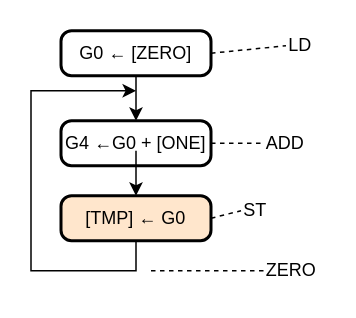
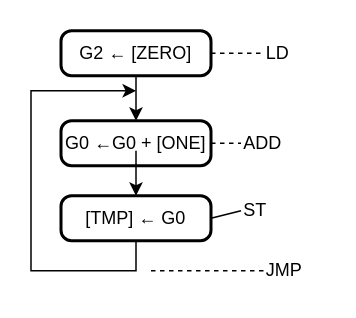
  <mxCell id="0" />
  <mxCell id="1" parent="0" />
  <mxCell id="2" style="edgeStyle=orthogonalEdgeStyle;rounded=0;orthogonalLoop=1;jettySize=auto;html=1;exitX=0.5;exitY=1;exitDx=0;exitDy=0;entryX=0.5;entryY=0;entryDx=0;entryDy=0;" parent="1" source="3" target="4" edge="1"><mxGeometry relative="1" as="geometry" /></mxCell>
- <mxCell id="3" value="G0 ← [ZERO]" style="rounded=1;whiteSpace=wrap;html=1;absoluteArcSize=1;arcSize=14;strokeWidth=2;" parent="1" vertex="1"><mxGeometry x="40" y="20" width="100" height="30" as="geometry" /></mxCell>
- <mxCell id="4" value="G4 ←G0 + [ONE]" style="rounded=1;whiteSpace=wrap;html=1;absoluteArcSize=1;arcSize=14;strokeWidth=2;" parent="1" vertex="1"><mxGeometry x="40" y="80" width="100" height="30" as="geometry" /></mxCell>
+ <mxCell id="3" value="G2 ← [ZERO]" style="rounded=1;whiteSpace=wrap;html=1;absoluteArcSize=1;arcSize=14;strokeWidth=2;" parent="1" vertex="1"><mxGeometry x="40" y="20" width="100" height="30" as="geometry" /></mxCell>
+ <mxCell id="4" value="G0 ←G0 + [ONE]" style="rounded=1;whiteSpace=wrap;html=1;absoluteArcSize=1;arcSize=14;strokeWidth=2;" parent="1" vertex="1"><mxGeometry x="40" y="80" width="100" height="30" as="geometry" /></mxCell>
  <mxCell id="5" style="edgeStyle=orthogonalEdgeStyle;rounded=0;orthogonalLoop=1;jettySize=auto;html=1;exitX=0.5;exitY=1;exitDx=0;exitDy=0;entryX=0.5;entryY=0;entryDx=0;entryDy=0;" parent="1" target="7" edge="1"><mxGeometry relative="1" as="geometry"><mxPoint x="90" y="100" as="sourcePoint" /></mxGeometry></mxCell>
  <mxCell id="6" style="edgeStyle=orthogonalEdgeStyle;rounded=0;orthogonalLoop=1;jettySize=auto;html=1;exitX=0.5;exitY=1;exitDx=0;exitDy=0;" edge="1" parent="1" source="7"><mxGeometry relative="1" as="geometry"><mxPoint x="90" y="60" as="targetPoint" /><Array as="points"><mxPoint x="90" y="180" /><mxPoint x="20" y="180" /><mxPoint x="20" y="60" /></Array></mxGeometry></mxCell>
- <mxCell id="7" value="[TMP] ← G0" style="rounded=1;whiteSpace=wrap;html=1;absoluteArcSize=1;arcSize=14;strokeWidth=2;fillColor=#ffe6cc;" parent="1" vertex="1"><mxGeometry x="40" y="130" width="100" height="30" as="geometry" /></mxCell>
- <mxCell id="8" value="LD" style="text;html=1;strokeColor=none;fillColor=none;align=left;verticalAlign=middle;whiteSpace=wrap;rounded=0;" vertex="1" parent="1"><mxGeometry x="190" y="20" width="40" height="20" as="geometry" /></mxCell>
- <mxCell id="9" value="ADD" style="text;html=1;strokeColor=none;fillColor=none;align=left;verticalAlign=middle;whiteSpace=wrap;rounded=0;" vertex="1" parent="1"><mxGeometry x="175" y="85" width="40" height="20" as="geometry" /></mxCell>
+ <mxCell id="7" value="[TMP] ← G0" style="rounded=1;whiteSpace=wrap;html=1;absoluteArcSize=1;arcSize=14;strokeWidth=2;" parent="1" vertex="1"><mxGeometry x="40" y="130" width="100" height="30" as="geometry" /></mxCell>
+ <mxCell id="8" value="LD" style="text;html=1;strokeColor=none;fillColor=none;align=left;verticalAlign=middle;whiteSpace=wrap;rounded=0;" vertex="1" parent="1"><mxGeometry x="175" y="25" width="40" height="20" as="geometry" /></mxCell>
+ <mxCell id="9" value="ADD" style="text;html=1;strokeColor=none;fillColor=none;align=left;verticalAlign=middle;whiteSpace=wrap;rounded=0;" vertex="1" parent="1"><mxGeometry x="160" y="85" width="40" height="20" as="geometry" /></mxCell>
  <mxCell id="10" value="ST" style="text;html=1;strokeColor=none;fillColor=none;align=left;verticalAlign=middle;whiteSpace=wrap;rounded=0;" vertex="1" parent="1"><mxGeometry x="160" y="130" width="40" height="20" as="geometry" /></mxCell>
- <mxCell id="11" value="ZERO" style="text;html=1;strokeColor=none;fillColor=none;align=left;verticalAlign=middle;whiteSpace=wrap;rounded=0;" vertex="1" parent="1"><mxGeometry x="175" y="170" width="40" height="20" as="geometry" /></mxCell>
+ <mxCell id="11" value="JMP" style="text;html=1;strokeColor=none;fillColor=none;align=left;verticalAlign=middle;whiteSpace=wrap;rounded=0;" vertex="1" parent="1"><mxGeometry x="175" y="170" width="40" height="20" as="geometry" /></mxCell>
  <mxCell id="12" value="" style="endArrow=none;dashed=1;html=1;entryX=0;entryY=0.5;entryDx=0;entryDy=0;" edge="1" parent="1" target="11"><mxGeometry width="50" height="50" relative="1" as="geometry"><mxPoint x="100" y="180" as="sourcePoint" /><mxPoint x="250" y="290" as="targetPoint" /></mxGeometry></mxCell>
- <mxCell id="13" value="" style="endArrow=none;dashed=1;html=1;exitX=1;exitY=0.5;exitDx=0;exitDy=0;entryX=0;entryY=0.5;entryDx=0;entryDy=0;" edge="1" parent="1" source="7" target="10"><mxGeometry width="50" height="50" relative="1" as="geometry"><mxPoint x="200" y="340" as="sourcePoint" /><mxPoint x="250" y="290" as="targetPoint" /></mxGeometry></mxCell>
+ <mxCell id="13" value="" style="endArrow=none;dashed=0;html=1;exitX=1;exitY=0.5;exitDx=0;exitDy=0;entryX=0;entryY=0.5;entryDx=0;entryDy=0;" edge="1" parent="1" source="7" target="10"><mxGeometry width="50" height="50" relative="1" as="geometry"><mxPoint x="200" y="340" as="sourcePoint" /><mxPoint x="250" y="290" as="targetPoint" /></mxGeometry></mxCell>
  <mxCell id="14" value="" style="endArrow=none;dashed=1;html=1;entryX=0;entryY=0.5;entryDx=0;entryDy=0;" edge="1" parent="1" source="4" target="9"><mxGeometry width="50" height="50" relative="1" as="geometry"><mxPoint x="200" y="340" as="sourcePoint" /><mxPoint x="250" y="290" as="targetPoint" /></mxGeometry></mxCell>
  <mxCell id="15" value="" style="endArrow=none;dashed=1;html=1;exitX=1;exitY=0.5;exitDx=0;exitDy=0;entryX=0;entryY=0.5;entryDx=0;entryDy=0;" edge="1" parent="1" source="3" target="8"><mxGeometry width="50" height="50" relative="1" as="geometry"><mxPoint x="200" y="340" as="sourcePoint" /><mxPoint x="250" y="290" as="targetPoint" /></mxGeometry></mxCell>
